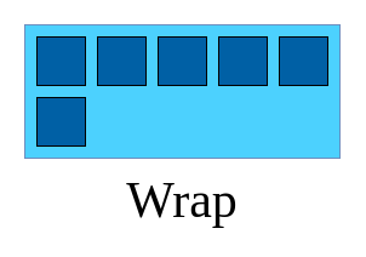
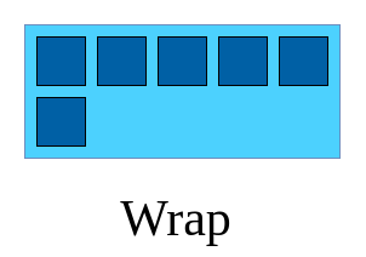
  <mxCell id="0" />
  <mxCell id="1" parent="0" />
  <mxCell id="2" value="" style="rounded=0;whiteSpace=wrap;html=1;fillColor=#4cd1fe;strokeColor=#6c8ebf;" parent="1" vertex="1"><mxGeometry x="20" y="20" width="260" height="110" as="geometry" /></mxCell>
  <mxCell id="3" value="" style="rounded=0;whiteSpace=wrap;html=1;fillColor=#0060A5;strokeColor=#000000;" parent="1" vertex="1"><mxGeometry x="30" y="30" width="40" height="40" as="geometry" /></mxCell>
- <mxCell id="4" value="&lt;font style=&quot;font-size: 42px&quot; face=&quot;Verdana&quot;&gt;Wrap&lt;/font&gt;" style="text;html=1;strokeColor=none;fillColor=none;align=center;verticalAlign=middle;whiteSpace=wrap;rounded=0;" parent="1" vertex="1"><mxGeometry x="45" y="140" width="210" height="50" as="geometry" /></mxCell>
+ <mxCell id="4" value="&lt;font style=&quot;font-size: 42px&quot; face=&quot;Verdana&quot;&gt;Wrap&lt;/font&gt;" style="text;html=1;strokeColor=none;fillColor=none;align=center;verticalAlign=middle;whiteSpace=wrap;rounded=0;" parent="1" vertex="1"><mxGeometry x="40" y="155" width="210" height="50" as="geometry" /></mxCell>
  <mxCell id="5" value="" style="rounded=0;whiteSpace=wrap;html=1;fillColor=#0060A5;strokeColor=#000000;" vertex="1" parent="1"><mxGeometry x="80" y="30" width="40" height="40" as="geometry" /></mxCell>
  <mxCell id="6" value="" style="rounded=0;whiteSpace=wrap;html=1;fillColor=#0060A5;strokeColor=#000000;" vertex="1" parent="1"><mxGeometry x="130" y="30" width="40" height="40" as="geometry" /></mxCell>
  <mxCell id="7" value="" style="rounded=0;whiteSpace=wrap;html=1;fillColor=#0060A5;strokeColor=#000000;" vertex="1" parent="1"><mxGeometry x="180" y="30" width="40" height="40" as="geometry" /></mxCell>
  <mxCell id="8" value="" style="rounded=0;whiteSpace=wrap;html=1;fillColor=#0060A5;strokeColor=#000000;" vertex="1" parent="1"><mxGeometry x="230" y="30" width="40" height="40" as="geometry" /></mxCell>
  <mxCell id="9" value="" style="rounded=0;whiteSpace=wrap;html=1;fillColor=#0060A5;strokeColor=#000000;" vertex="1" parent="1"><mxGeometry x="30" y="80" width="40" height="40" as="geometry" /></mxCell>
